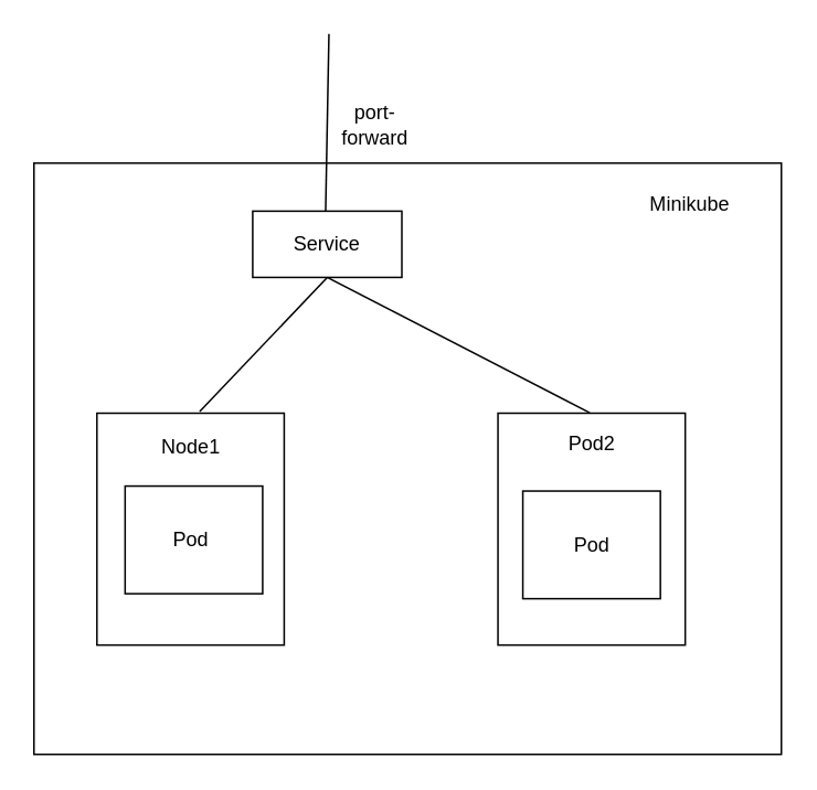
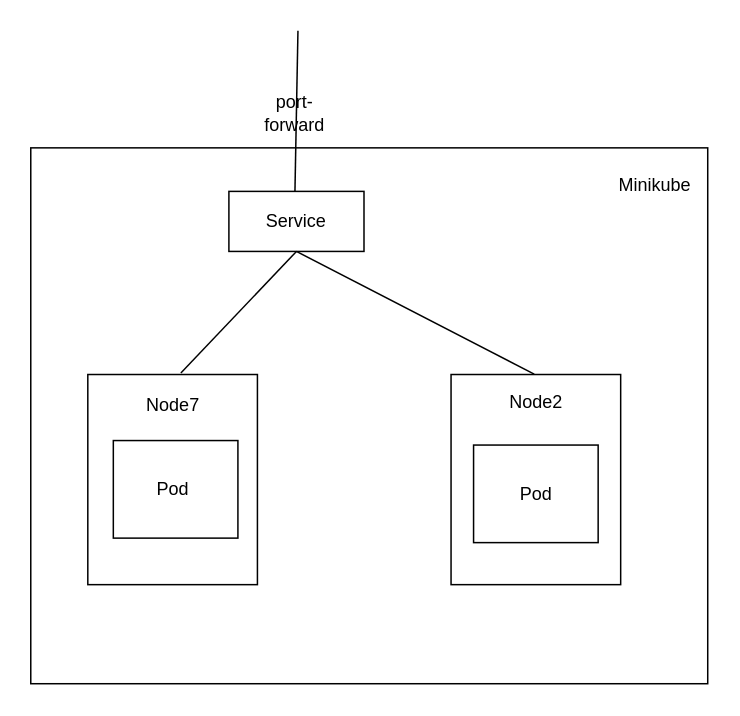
  <mxCell id="0" />
  <mxCell id="1" parent="0" />
  <mxCell id="2" value="" style="rounded=0;whiteSpace=wrap;html=1;" parent="1" vertex="1"><mxGeometry x="20" y="98" width="451" height="357" as="geometry" /></mxCell>
- <mxCell id="3" value="Minikube" style="text;html=1;strokeColor=none;fillColor=none;align=center;verticalAlign=middle;whiteSpace=wrap;rounded=0;" parent="1" vertex="1"><mxGeometry x="386" y="108" width="60" height="30" as="geometry" /></mxCell>
+ <mxCell id="3" value="Minikube" style="text;html=1;strokeColor=none;fillColor=none;align=center;verticalAlign=middle;whiteSpace=wrap;rounded=0;" parent="1" vertex="1"><mxGeometry x="406" y="108" width="60" height="30" as="geometry" /></mxCell>
  <mxCell id="4" value="" style="rounded=0;whiteSpace=wrap;html=1;" parent="1" vertex="1"><mxGeometry x="58" y="249" width="113" height="140" as="geometry" /></mxCell>
  <mxCell id="5" value="" style="rounded=0;whiteSpace=wrap;html=1;" parent="1" vertex="1"><mxGeometry x="75" y="293" width="83" height="65" as="geometry" /></mxCell>
  <mxCell id="6" value="" style="rounded=0;whiteSpace=wrap;html=1;" parent="1" vertex="1"><mxGeometry x="152" y="127" width="90" height="40" as="geometry" /></mxCell>
  <mxCell id="7" value="Service" style="text;html=1;strokeColor=none;fillColor=none;align=center;verticalAlign=middle;whiteSpace=wrap;rounded=0;" parent="1" vertex="1"><mxGeometry x="167" y="132" width="60" height="30" as="geometry" /></mxCell>
  <mxCell id="8" value="" style="endArrow=none;html=1;rounded=0;endFill=0;" parent="1" edge="1"><mxGeometry width="50" height="50" relative="1" as="geometry"><mxPoint x="198" y="20" as="sourcePoint" /><mxPoint x="196" y="127" as="targetPoint" /></mxGeometry></mxCell>
  <mxCell id="9" value="" style="endArrow=none;html=1;rounded=0;entryX=0.5;entryY=1;entryDx=0;entryDy=0;" parent="1" target="6" edge="1"><mxGeometry width="50" height="50" relative="1" as="geometry"><mxPoint x="120" y="248" as="sourcePoint" /><mxPoint x="278" y="213" as="targetPoint" /></mxGeometry></mxCell>
  <mxCell id="10" value="" style="endArrow=none;html=1;rounded=0;entryX=0.5;entryY=1;entryDx=0;entryDy=0;exitX=0.59;exitY=-0.002;exitDx=0;exitDy=0;exitPerimeter=0;" parent="1" target="6" edge="1"><mxGeometry width="50" height="50" relative="1" as="geometry"><mxPoint x="355.4" y="248.72" as="sourcePoint" /><mxPoint x="204" y="213" as="targetPoint" /></mxGeometry></mxCell>
  <mxCell id="11" value="" style="rounded=0;whiteSpace=wrap;html=1;" vertex="1" parent="1"><mxGeometry x="300" y="249" width="113" height="140" as="geometry" /></mxCell>
- <mxCell id="12" value="Pod2" style="text;html=1;strokeColor=none;fillColor=none;align=center;verticalAlign=middle;whiteSpace=wrap;rounded=0;" parent="1" vertex="1"><mxGeometry x="326.5" y="253" width="60" height="30" as="geometry" /></mxCell>
- <mxCell id="13" value="Node1" style="text;html=1;strokeColor=none;fillColor=none;align=center;verticalAlign=middle;whiteSpace=wrap;rounded=0;" vertex="1" parent="1"><mxGeometry x="84.5" y="255" width="60" height="30" as="geometry" /></mxCell>
+ <mxCell id="12" value="Node2" style="text;html=1;strokeColor=none;fillColor=none;align=center;verticalAlign=middle;whiteSpace=wrap;rounded=0;" parent="1" vertex="1"><mxGeometry x="326.5" y="253" width="60" height="30" as="geometry" /></mxCell>
+ <mxCell id="13" value="Node7" style="text;html=1;strokeColor=none;fillColor=none;align=center;verticalAlign=middle;whiteSpace=wrap;rounded=0;" vertex="1" parent="1"><mxGeometry x="84.5" y="255" width="60" height="30" as="geometry" /></mxCell>
  <mxCell id="14" value="" style="rounded=0;whiteSpace=wrap;html=1;" vertex="1" parent="1"><mxGeometry x="315" y="296" width="83" height="65" as="geometry" /></mxCell>
  <mxCell id="15" value="Pod" style="text;html=1;strokeColor=none;fillColor=none;align=center;verticalAlign=middle;whiteSpace=wrap;rounded=0;" parent="1" vertex="1"><mxGeometry x="326.5" y="313.5" width="60" height="30" as="geometry" /></mxCell>
  <mxCell id="16" value="Pod" style="text;html=1;strokeColor=none;fillColor=none;align=center;verticalAlign=middle;whiteSpace=wrap;rounded=0;" vertex="1" parent="1"><mxGeometry x="84.5" y="310.5" width="60" height="30" as="geometry" /></mxCell>
- <mxCell id="17" value="port-forward" style="text;html=1;strokeColor=none;fillColor=none;align=center;verticalAlign=middle;whiteSpace=wrap;rounded=0;" vertex="1" parent="1"><mxGeometry x="196" y="60" width="60" height="30" as="geometry" /></mxCell>
+ <mxCell id="17" value="port-forward" style="text;html=1;strokeColor=none;fillColor=none;align=center;verticalAlign=middle;whiteSpace=wrap;rounded=0;" vertex="1" parent="1"><mxGeometry x="166" y="60" width="60" height="30" as="geometry" /></mxCell>
